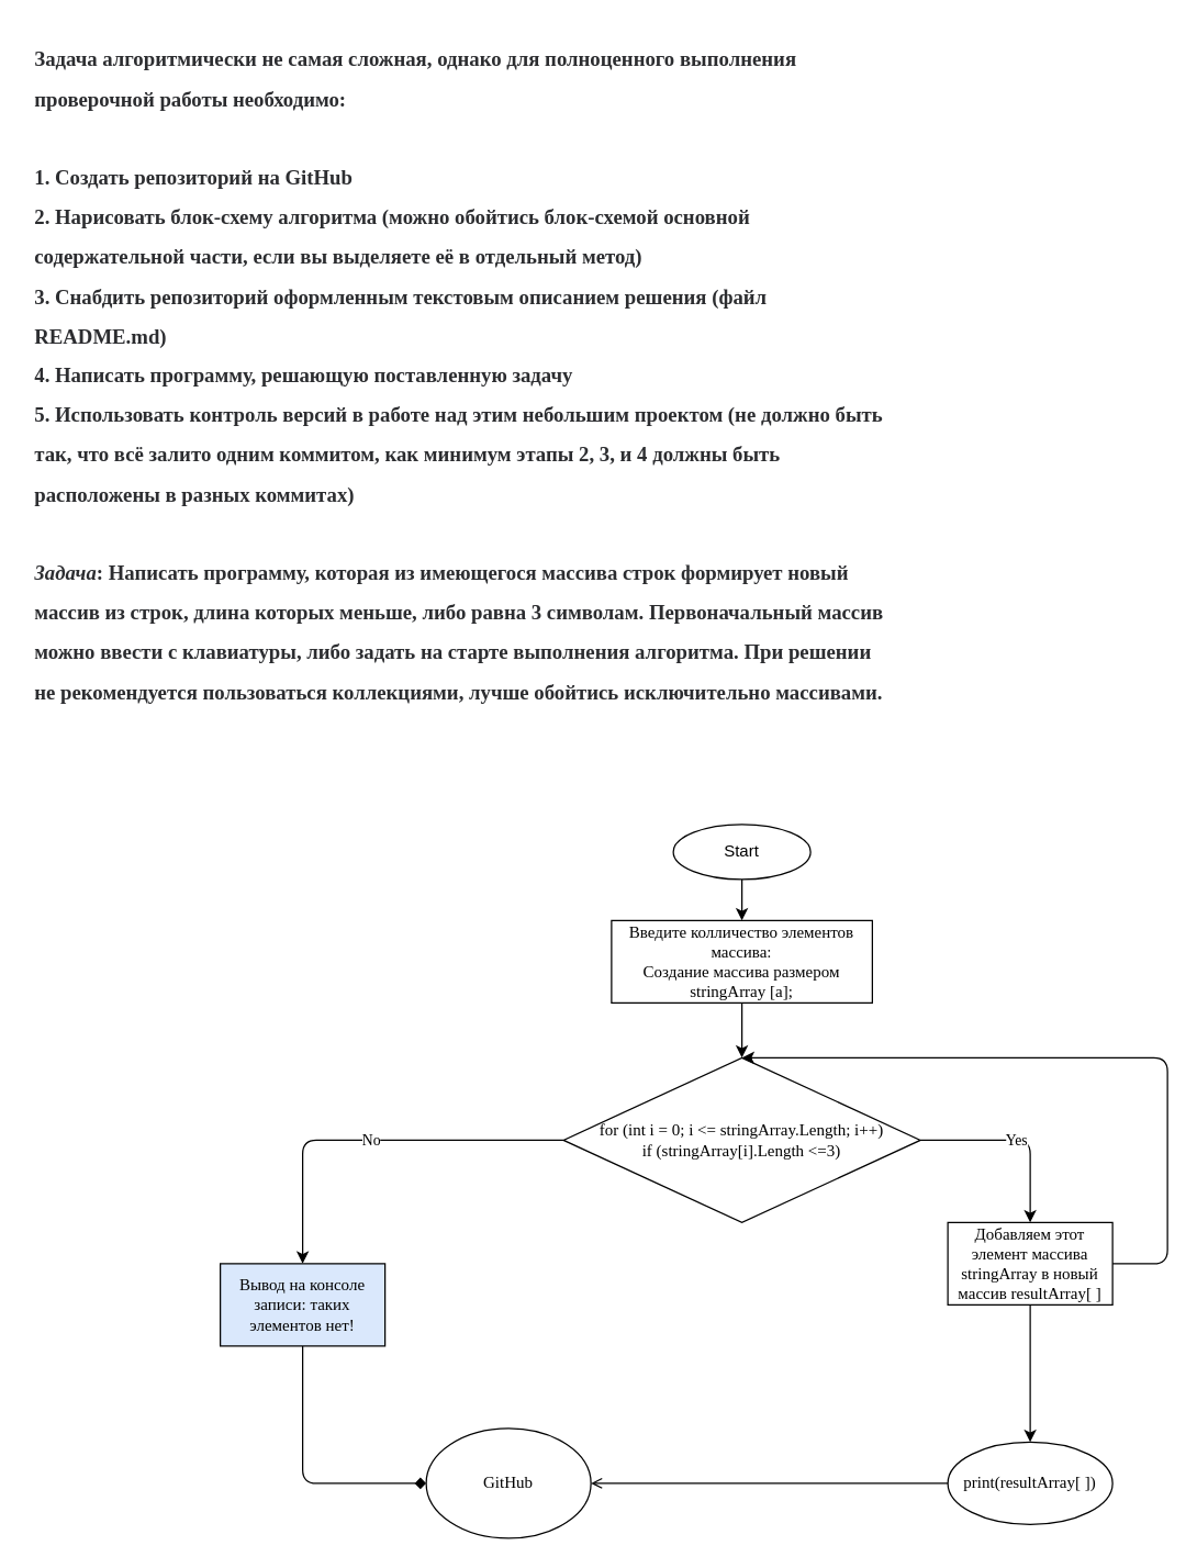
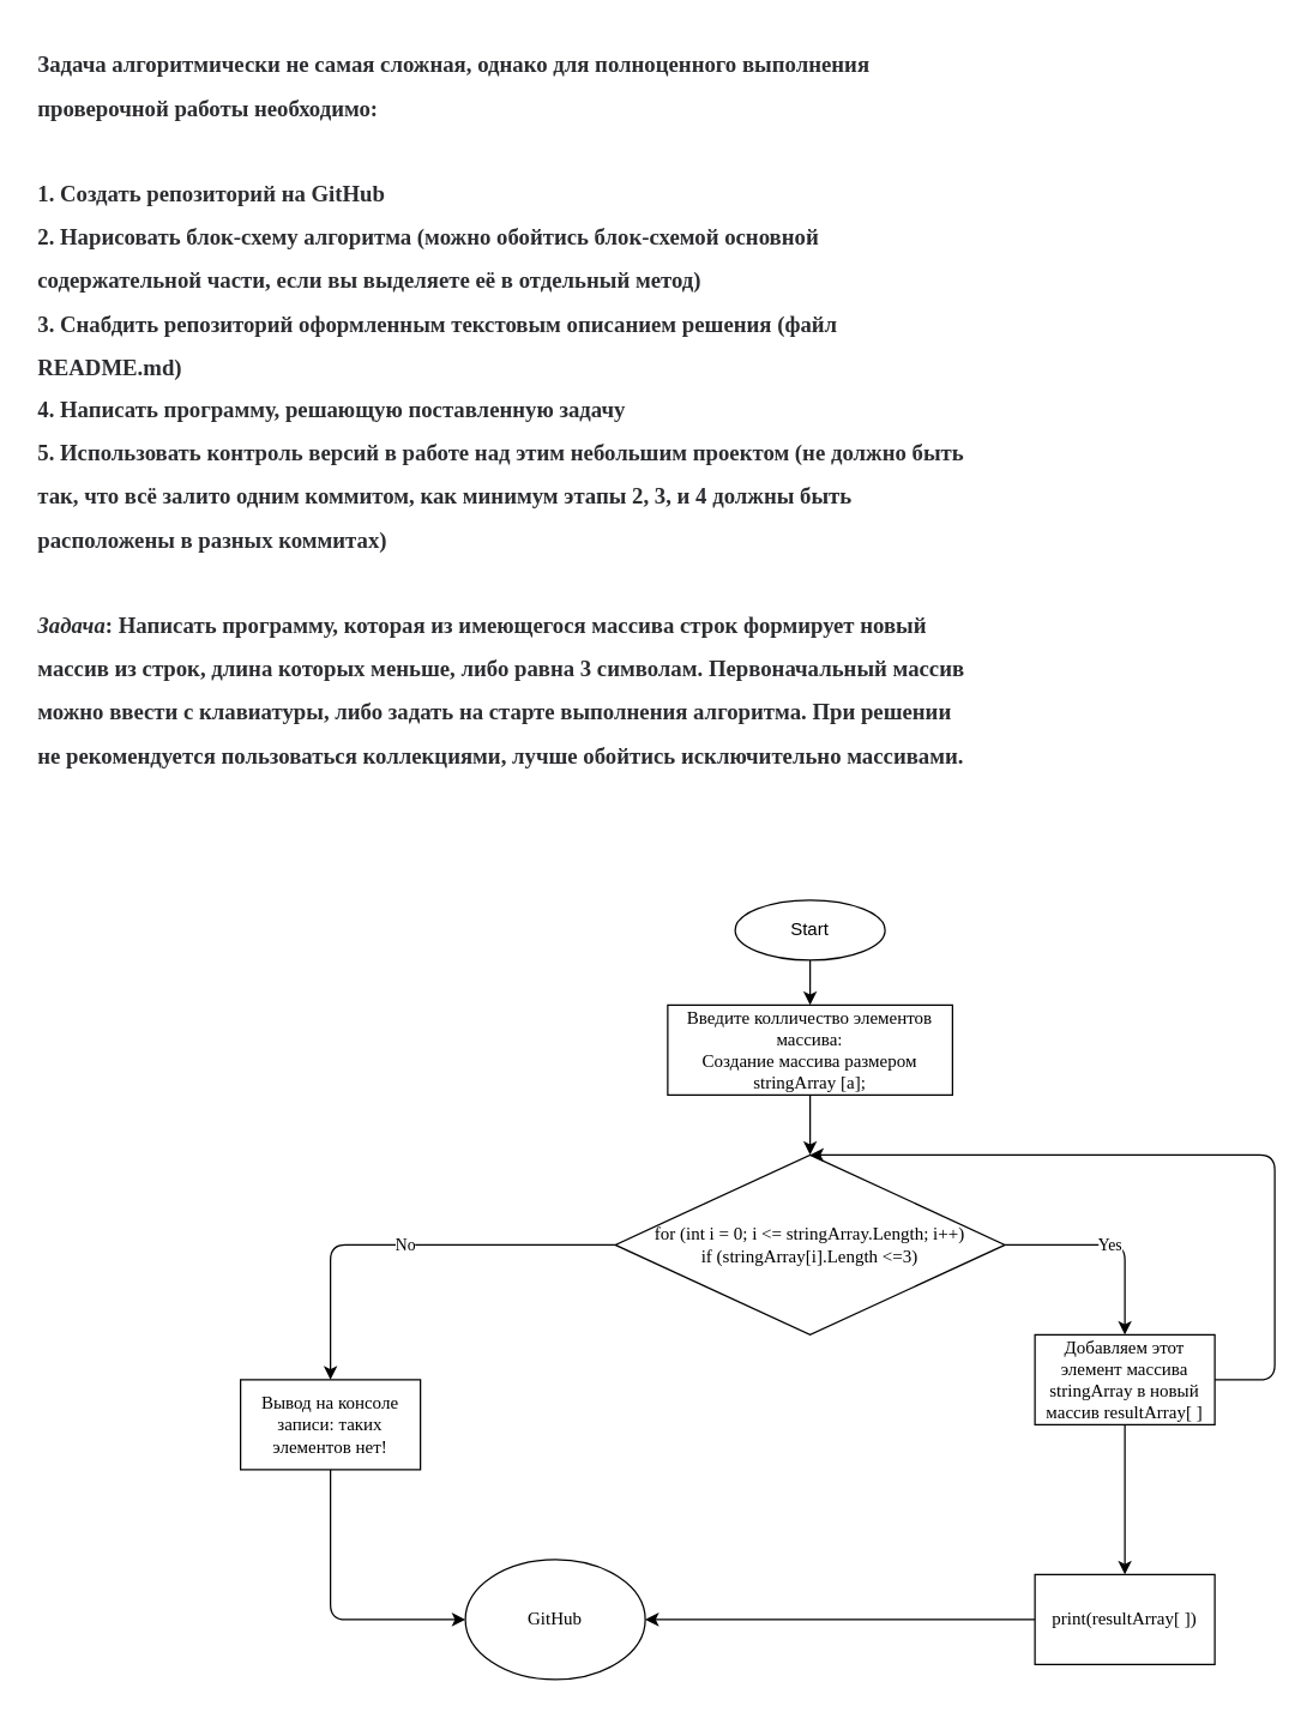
  <mxCell id="0" />
  <mxCell id="1" parent="0" />
  <mxCell id="2" value="" style="edgeStyle=none;html=1;fontFamily=Times New Roman;" edge="1" parent="1" source="3" target="6"><mxGeometry relative="1" as="geometry" /></mxCell>
  <mxCell id="3" value="Start" style="ellipse;whiteSpace=wrap;html=1;" vertex="1" parent="1"><mxGeometry x="490" y="600" width="100" height="40" as="geometry" /></mxCell>
  <mxCell id="4" value="&lt;h1&gt;&lt;span style=&quot;color: rgb(44, 45, 48); font-size: 15px; background-color: rgb(255, 255, 255);&quot;&gt;Задача алгоритмически не самая сложная, однако для полноценного выполнения проверочной работы необходимо:&lt;/span&gt;&lt;br style=&quot;box-sizing: border-box; color: rgb(44, 45, 48); font-size: 15px; background-color: rgb(255, 255, 255);&quot;&gt;&lt;a style=&quot;box-sizing: border-box; background-color: rgb(255, 255, 255); color: rgb(37, 133, 238); cursor: pointer; overflow-wrap: break-word; font-size: 15px;&quot; target=&quot;_blank&quot; href=&quot;https://gb.ru/lessons/326887/homework&quot;&gt;&lt;/a&gt;&lt;br style=&quot;box-sizing: border-box; color: rgb(44, 45, 48); font-size: 15px; background-color: rgb(255, 255, 255);&quot;&gt;&lt;span style=&quot;color: rgb(44, 45, 48); font-size: 15px; background-color: rgb(255, 255, 255);&quot;&gt;1. Создать репозиторий на GitHub&lt;/span&gt;&lt;br style=&quot;box-sizing: border-box; color: rgb(44, 45, 48); font-size: 15px; background-color: rgb(255, 255, 255);&quot;&gt;&lt;span style=&quot;color: rgb(44, 45, 48); font-size: 15px; background-color: rgb(255, 255, 255);&quot;&gt;2. Нарисовать блок-схему алгоритма (можно обойтись блок-схемой основной содержательной части, если вы выделяете её в отдельный метод)&lt;/span&gt;&lt;br style=&quot;box-sizing: border-box; color: rgb(44, 45, 48); font-size: 15px; background-color: rgb(255, 255, 255);&quot;&gt;&lt;span style=&quot;color: rgb(44, 45, 48); font-size: 15px; background-color: rgb(255, 255, 255);&quot;&gt;3. Снабдить репозиторий оформленным текстовым описанием решения (файл README.md)&lt;/span&gt;&lt;br style=&quot;box-sizing: border-box; color: rgb(44, 45, 48); font-size: 15px; background-color: rgb(255, 255, 255);&quot;&gt;&lt;span style=&quot;color: rgb(44, 45, 48); font-size: 15px; background-color: rgb(255, 255, 255);&quot;&gt;4. Написать программу, решающую поставленную задачу&lt;/span&gt;&lt;br style=&quot;box-sizing: border-box; color: rgb(44, 45, 48); font-size: 15px; background-color: rgb(255, 255, 255);&quot;&gt;&lt;span style=&quot;color: rgb(44, 45, 48); font-size: 15px; background-color: rgb(255, 255, 255);&quot;&gt;5. Использовать контроль версий в работе над этим небольшим проектом (не должно быть так, что всё залито одним коммитом, как минимум этапы 2, 3, и 4 должны быть расположены в разных коммитах)&lt;/span&gt;&lt;br style=&quot;box-sizing: border-box; color: rgb(44, 45, 48); font-size: 15px; background-color: rgb(255, 255, 255);&quot;&gt;&lt;a style=&quot;box-sizing: border-box; background-color: rgb(255, 255, 255); color: rgb(37, 133, 238); cursor: pointer; overflow-wrap: break-word; font-size: 15px;&quot; target=&quot;_blank&quot; href=&quot;https://gb.ru/lessons/326887/homework&quot;&gt;&lt;/a&gt;&lt;br style=&quot;box-sizing: border-box; color: rgb(44, 45, 48); font-size: 15px; background-color: rgb(255, 255, 255);&quot;&gt;&lt;em style=&quot;box-sizing: border-box; color: rgb(44, 45, 48); font-size: 15px; background-color: rgb(255, 255, 255);&quot;&gt;Задача&lt;/em&gt;&lt;span style=&quot;color: rgb(44, 45, 48); font-size: 15px; background-color: rgb(255, 255, 255);&quot;&gt;: Написать программу, которая из имеющегося массива строк формирует новый массив из строк, длина которых меньше, либо равна 3 символам. Первоначальный массив можно ввести с клавиатуры, либо задать на старте выполнения алгоритма. При решении не рекомендуется пользоваться коллекциями, лучше обойтись исключительно массивами.&lt;/span&gt;&lt;br&gt;&lt;/h1&gt;" style="text;html=1;strokeColor=none;fillColor=none;spacing=5;spacingTop=-20;whiteSpace=wrap;overflow=hidden;rounded=0;fontFamily=Times New Roman;fontStyle=1" vertex="1" parent="1"><mxGeometry x="20" y="20" width="630" height="540" as="geometry" /></mxCell>
  <mxCell id="5" value="" style="edgeStyle=none;html=1;fontFamily=Times New Roman;" edge="1" parent="1" source="6" target="9"><mxGeometry relative="1" as="geometry" /></mxCell>
  <mxCell id="6" value="Введите колличество элементов массива:&lt;br&gt;Создание массива размером stringArray [a];" style="rounded=0;whiteSpace=wrap;html=1;fontFamily=Times New Roman;" vertex="1" parent="1"><mxGeometry x="445" y="670" width="190" height="60" as="geometry" /></mxCell>
  <mxCell id="7" value="Yes" style="edgeStyle=none;html=1;fontFamily=Times New Roman;entryX=0.5;entryY=0;entryDx=0;entryDy=0;" edge="1" parent="1" source="9" target="11"><mxGeometry relative="1" as="geometry"><mxPoint x="430" y="790" as="targetPoint" /><Array as="points"><mxPoint x="750" y="830" /></Array></mxGeometry></mxCell>
  <mxCell id="8" value="No" style="edgeStyle=none;html=1;fontFamily=Times New Roman;exitX=0;exitY=0.5;exitDx=0;exitDy=0;" edge="1" parent="1" source="9" target="12"><mxGeometry relative="1" as="geometry"><Array as="points"><mxPoint x="220" y="830" /></Array></mxGeometry></mxCell>
  <mxCell id="9" value="for (int i = 0; i &amp;lt;= stringArray.Length; i++)&lt;br&gt;if (stringArray[i].Length &amp;lt;=3)" style="rhombus;whiteSpace=wrap;html=1;fontFamily=Times New Roman;" vertex="1" parent="1"><mxGeometry x="410" y="770" width="260" height="120" as="geometry" /></mxCell>
  <mxCell id="10" value="" style="edgeStyle=none;html=1;fontFamily=Times New Roman;" edge="1" parent="1" source="11" target="13"><mxGeometry relative="1" as="geometry" /></mxCell>
  <mxCell id="11" value="Добавляем этот элемент массива stringArray в новый массив resultArray[ ]" style="rounded=0;whiteSpace=wrap;html=1;fontFamily=Times New Roman;" vertex="1" parent="1"><mxGeometry x="690" y="890" width="120" height="60" as="geometry" /></mxCell>
- <mxCell id="12" value="Вывод на консоле записи: таких элементов нет!" style="whiteSpace=wrap;html=1;fontFamily=Times New Roman;fillColor=#dae8fc;" vertex="1" parent="1"><mxGeometry x="160" y="920" width="120" height="60" as="geometry" /></mxCell>
- <mxCell id="13" value="print(resultArray[ ])" style="ellipse;whiteSpace=wrap;html=1;fontFamily=Times New Roman;" vertex="1" parent="1"><mxGeometry x="690" y="1050" width="120" height="60" as="geometry" /></mxCell>
+ <mxCell id="12" value="Вывод на консоле записи: таких элементов нет!" style="whiteSpace=wrap;html=1;fontFamily=Times New Roman;" vertex="1" parent="1"><mxGeometry x="160" y="920" width="120" height="60" as="geometry" /></mxCell>
+ <mxCell id="13" value="print(resultArray[ ])" style="rounded=0;whiteSpace=wrap;html=1;fontFamily=Times New Roman;" vertex="1" parent="1"><mxGeometry x="690" y="1050" width="120" height="60" as="geometry" /></mxCell>
  <mxCell id="14" value="GitHub" style="ellipse;whiteSpace=wrap;html=1;fontFamily=Times New Roman;" vertex="1" parent="1"><mxGeometry x="310" y="1040" width="120" height="80" as="geometry" /></mxCell>
- <mxCell id="15" value="" style="endArrow=open;html=1;fontFamily=Times New Roman;entryX=1;entryY=0.5;entryDx=0;entryDy=0;exitX=0;exitY=0.5;exitDx=0;exitDy=0;" edge="1" parent="1" source="13" target="14"><mxGeometry width="50" height="50" relative="1" as="geometry"><mxPoint x="420" y="990" as="sourcePoint" /><mxPoint x="470" y="940" as="targetPoint" /><Array as="points"><mxPoint x="530" y="1080" /></Array></mxGeometry></mxCell>
- <mxCell id="16" value="" style="endArrow=diamond;html=1;fontFamily=Times New Roman;exitX=0.5;exitY=1;exitDx=0;exitDy=0;entryX=0;entryY=0.5;entryDx=0;entryDy=0;" edge="1" parent="1" source="12" target="14"><mxGeometry width="50" height="50" relative="1" as="geometry"><mxPoint x="420" y="990" as="sourcePoint" /><mxPoint x="470" y="940" as="targetPoint" /><Array as="points"><mxPoint x="220" y="1080" /></Array></mxGeometry></mxCell>
+ <mxCell id="15" value="" style="endArrow=classic;html=1;fontFamily=Times New Roman;entryX=1;entryY=0.5;entryDx=0;entryDy=0;exitX=0;exitY=0.5;exitDx=0;exitDy=0;" edge="1" parent="1" source="13" target="14"><mxGeometry width="50" height="50" relative="1" as="geometry"><mxPoint x="420" y="990" as="sourcePoint" /><mxPoint x="470" y="940" as="targetPoint" /><Array as="points"><mxPoint x="530" y="1080" /></Array></mxGeometry></mxCell>
+ <mxCell id="16" value="" style="endArrow=classic;html=1;fontFamily=Times New Roman;exitX=0.5;exitY=1;exitDx=0;exitDy=0;entryX=0;entryY=0.5;entryDx=0;entryDy=0;" edge="1" parent="1" source="12" target="14"><mxGeometry width="50" height="50" relative="1" as="geometry"><mxPoint x="420" y="990" as="sourcePoint" /><mxPoint x="470" y="940" as="targetPoint" /><Array as="points"><mxPoint x="220" y="1080" /></Array></mxGeometry></mxCell>
  <mxCell id="17" value="" style="endArrow=classic;html=1;fontFamily=Times New Roman;entryX=0.5;entryY=0;entryDx=0;entryDy=0;exitX=1;exitY=0.5;exitDx=0;exitDy=0;" edge="1" parent="1" source="11" target="9"><mxGeometry width="50" height="50" relative="1" as="geometry"><mxPoint x="420" y="990" as="sourcePoint" /><mxPoint x="470" y="940" as="targetPoint" /><Array as="points"><mxPoint x="850" y="920" /><mxPoint x="850" y="770" /></Array></mxGeometry></mxCell>
